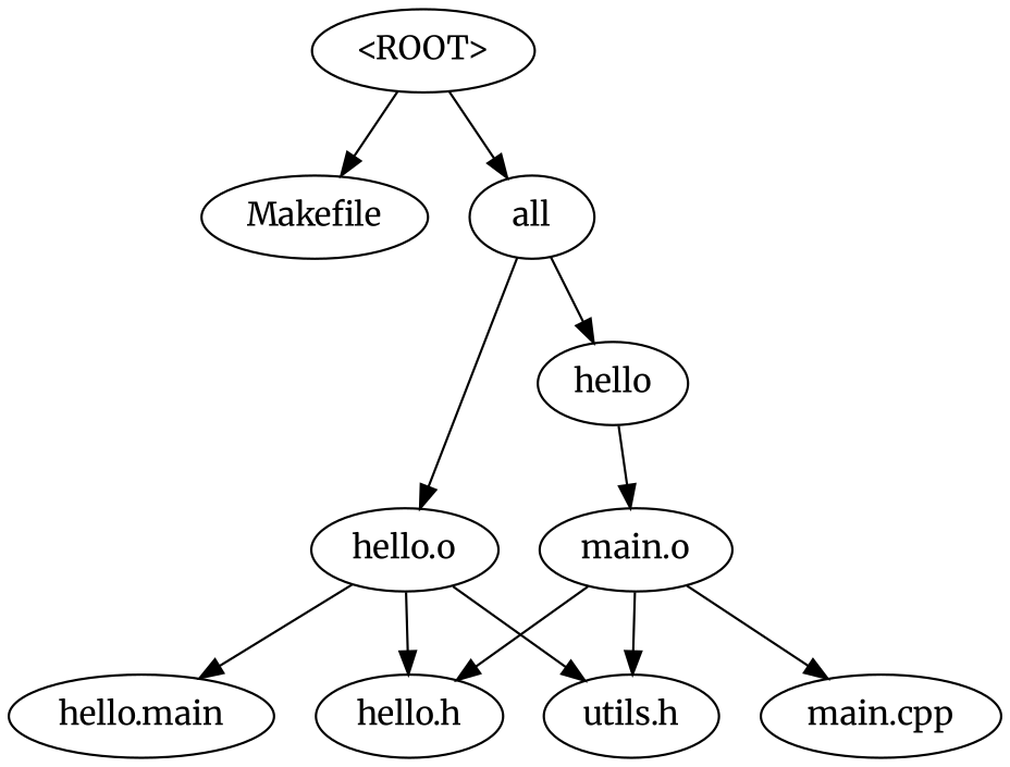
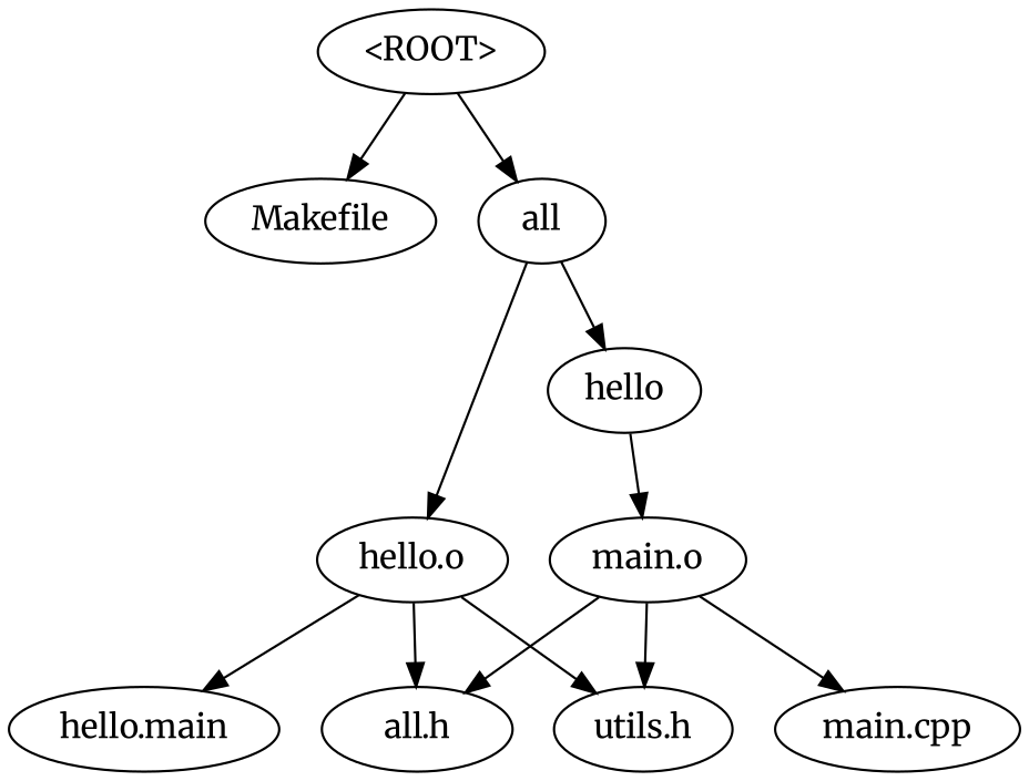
  strict digraph {
    fontname=Merriweather
    node [fontname=Merriweather]
    edge [fontname=Merriweather]
    "<ROOT>"
    Makefile
    all
    hello
    "hello.o"
    "main.o"
    n7 [label="hello.main"]
-   "hello.h"
+   "hello.h" [label="all.h"]
    "utils.h"
    "main.cpp"
    "<ROOT>" -> Makefile
    "<ROOT>" -> all
    all -> hello
    all -> "hello.o"
    hello -> "main.o"
    "hello.o" -> n7
    "hello.o" -> "hello.h"
    "hello.o" -> "utils.h"
    "main.o" -> "hello.h"
    "main.o" -> "utils.h"
    "main.o" -> "main.cpp"
  }
